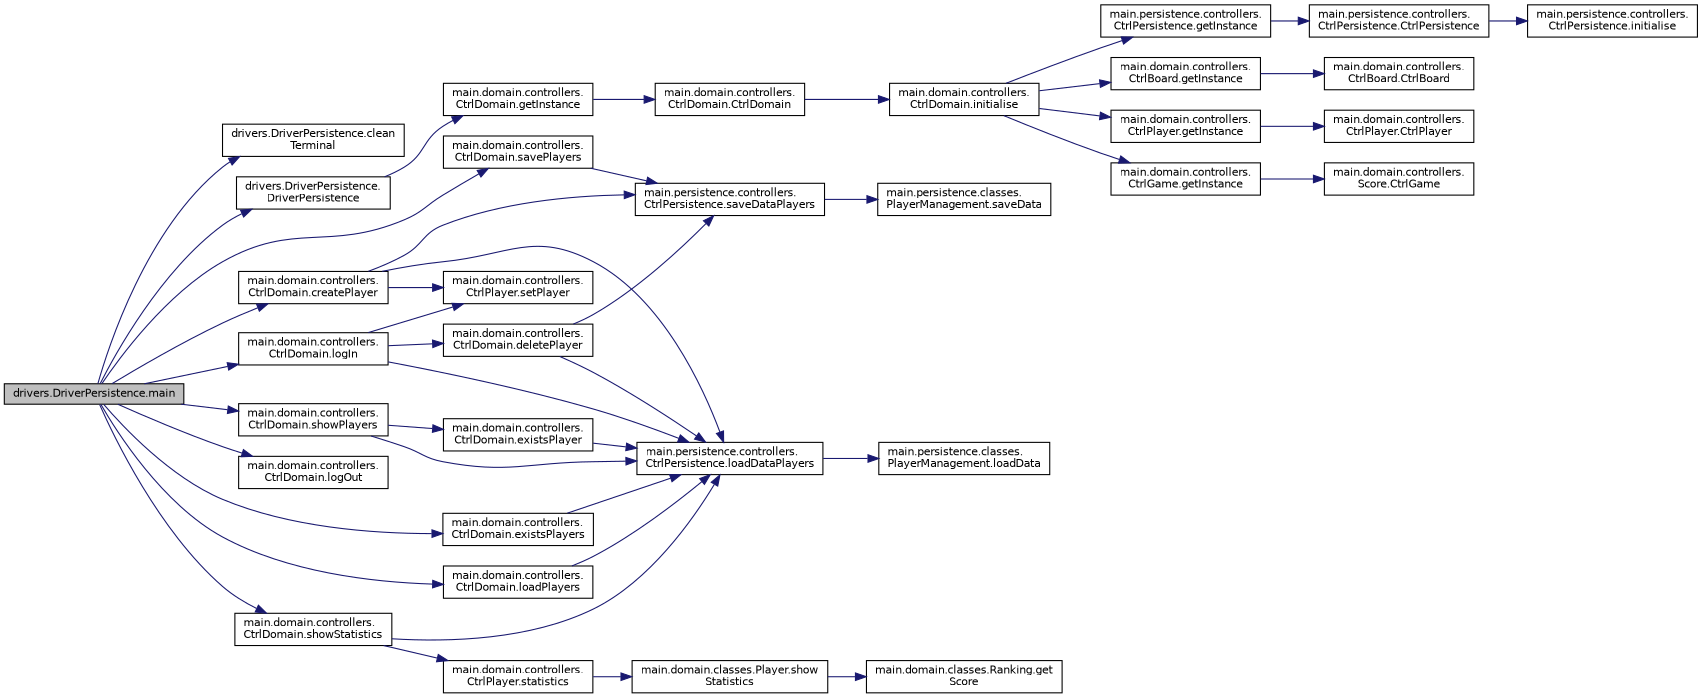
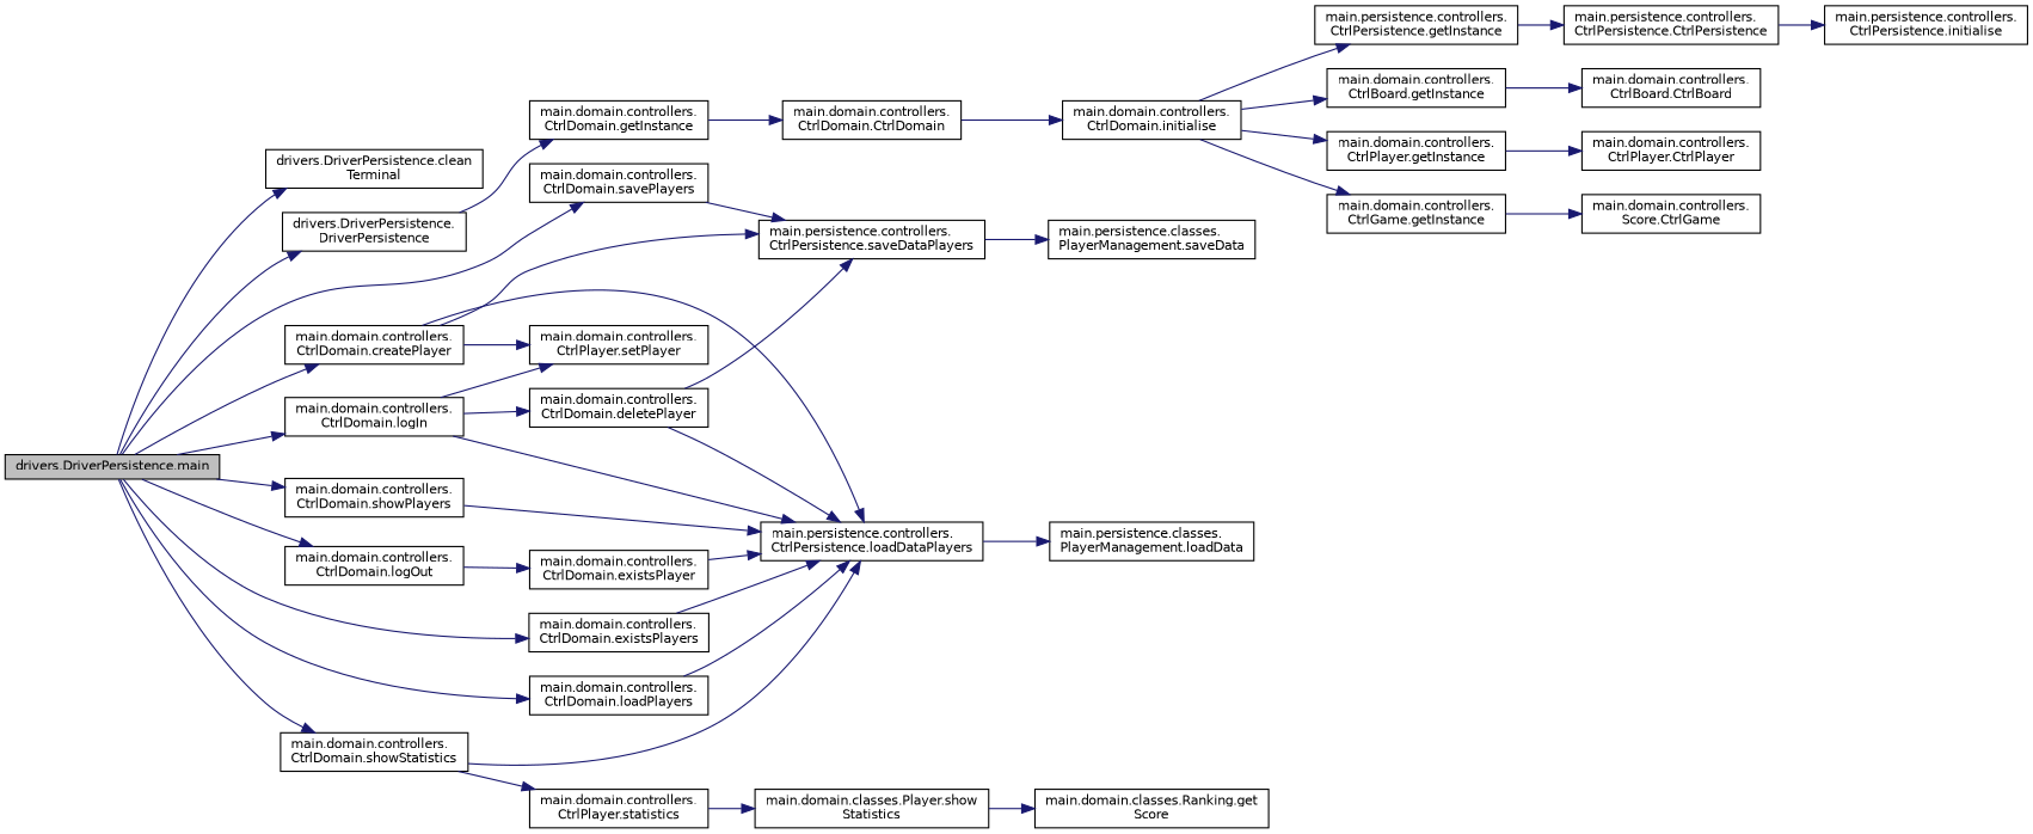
  digraph {
    rankdir=LR
    node [color=black fillcolor=white fontname=Helvetica fontsize=10 shape=record style=filled]
    edge [color=midnightblue fontname=Helvetica fontsize=10 labelfontname=Helvetica labelfontsize=10 style=solid]
    n1 [fillcolor=grey75 fontcolor=black height=0.2 label="drivers.DriverPersistence.main" width=0.4]
    n2 [height=0.2 label="drivers.DriverPersistence.clean\lTerminal" width=0.4]
    n3 [height=0.2 label="main.domain.controllers.\lCtrlDomain.createPlayer" width=0.4]
    n4 [height=0.2 label="drivers.DriverPersistence.\lDriverPersistence" width=0.4]
    n5 [height=0.2 label="main.domain.controllers.\lCtrlDomain.existsPlayers" width=0.4]
    n6 [height=0.2 label="main.domain.controllers.\lCtrlDomain.loadPlayers" width=0.4]
    n7 [height=0.2 label="main.domain.controllers.\lCtrlDomain.logIn" width=0.4]
    n8 [height=0.2 label="main.domain.controllers.\lCtrlDomain.logOut" width=0.4]
    n9 [height=0.2 label="main.domain.controllers.\lCtrlDomain.savePlayers" width=0.4]
    n10 [height=0.2 label="main.domain.controllers.\lCtrlDomain.showPlayers" width=0.4]
    n11 [height=0.2 label="main.domain.controllers.\lCtrlDomain.showStatistics" width=0.4]
    n12 [height=0.2 label="main.persistence.controllers.\lCtrlPersistence.loadDataPlayers" width=0.4]
    n13 [height=0.2 label="main.persistence.controllers.\lCtrlPersistence.saveDataPlayers" width=0.4]
    n14 [height=0.2 label="main.domain.controllers.\lCtrlPlayer.setPlayer" width=0.4]
    n15 [height=0.2 label="main.domain.controllers.\lCtrlDomain.deletePlayer" width=0.4]
    n16 [height=0.2 label="main.domain.controllers.\lCtrlDomain.getInstance" width=0.4]
    n17 [height=0.2 label="main.domain.controllers.\lCtrlDomain.existsPlayer" width=0.4]
    n18 [height=0.2 label="main.domain.controllers.\lCtrlPlayer.statistics" width=0.4]
    n19 [height=0.2 label="main.persistence.classes.\lPlayerManagement.loadData" width=0.4]
    n20 [height=0.2 label="main.persistence.classes.\lPlayerManagement.saveData" width=0.4]
    n21 [height=0.2 label="main.domain.controllers.\lCtrlDomain.CtrlDomain" width=0.4]
    n22 [height=0.2 label="main.domain.controllers.\lCtrlDomain.initialise" width=0.4]
    n23 [height=0.2 label="main.persistence.controllers.\lCtrlPersistence.getInstance" width=0.4]
    n24 [height=0.2 label="main.domain.controllers.\lCtrlBoard.getInstance" width=0.4]
    n25 [height=0.2 label="main.domain.controllers.\lCtrlPlayer.getInstance" width=0.4]
    n26 [height=0.2 label="main.domain.controllers.\lCtrlGame.getInstance" width=0.4]
    n27 [height=0.2 label="main.persistence.controllers.\lCtrlPersistence.CtrlPersistence" width=0.4]
    n28 [height=0.2 label="main.domain.controllers.\lCtrlBoard.CtrlBoard" width=0.4]
    n29 [height=0.2 label="main.domain.controllers.\lCtrlPlayer.CtrlPlayer" width=0.4]
    n30 [height=0.2 label="main.domain.controllers.\lScore.CtrlGame" width=0.4]
    n31 [height=0.2 label="main.persistence.controllers.\lCtrlPersistence.initialise" width=0.4]
    n32 [height=0.2 label="main.domain.classes.Player.show\lStatistics" width=0.4]
    n33 [height=0.2 label="main.domain.classes.Ranking.get\lScore" width=0.4]
    n1 -> n2
    n1 -> n3
    n1 -> n4
    n1 -> n5
    n1 -> n6
    n1 -> n7
    n1 -> n8
    n1 -> n9
    n1 -> n10
    n1 -> n11
    n3 -> n12
    n3 -> n13
    n3 -> n14
    n4 -> n16
    n5 -> n12
    n6 -> n12
    n7 -> n12
    n7 -> n14
    n7 -> n15
-   n10 -> n17
+   n8 -> n17
    n9 -> n13
    n10 -> n12
    n11 -> n12
    n11 -> n18
    n12 -> n19
    n13 -> n20
    n15 -> n12
    n15 -> n13
    n16 -> n21
    n17 -> n12
    n18 -> n32
    n21 -> n22
    n22 -> n23
    n22 -> n24
    n22 -> n25
    n22 -> n26
    n23 -> n27
    n24 -> n28
    n25 -> n29
    n26 -> n30
    n27 -> n31
    n32 -> n33
  }
